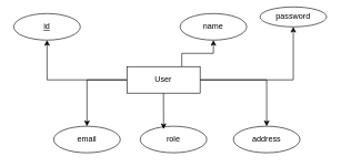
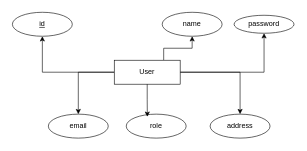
  <mxCell id="0" />
  <mxCell id="1" parent="0" />
  <mxCell id="2" style="edgeStyle=orthogonalEdgeStyle;rounded=0;orthogonalLoop=1;jettySize=auto;html=1;" edge="1" parent="1" source="7" target="8"><mxGeometry relative="1" as="geometry" /></mxCell>
  <mxCell id="3" style="edgeStyle=orthogonalEdgeStyle;rounded=0;orthogonalLoop=1;jettySize=auto;html=1;" edge="1" parent="1" source="7" target="11"><mxGeometry relative="1" as="geometry" /></mxCell>
  <mxCell id="4" style="edgeStyle=orthogonalEdgeStyle;rounded=0;orthogonalLoop=1;jettySize=auto;html=1;" edge="1" parent="1" source="7" target="9"><mxGeometry relative="1" as="geometry" /></mxCell>
  <mxCell id="5" style="edgeStyle=orthogonalEdgeStyle;rounded=0;orthogonalLoop=1;jettySize=auto;html=1;" edge="1" parent="1" source="7" target="13"><mxGeometry relative="1" as="geometry" /></mxCell>
  <mxCell id="6" style="edgeStyle=orthogonalEdgeStyle;rounded=0;orthogonalLoop=1;jettySize=auto;html=1;exitX=0.75;exitY=0;exitDx=0;exitDy=0;entryX=0.5;entryY=1;entryDx=0;entryDy=0;" edge="1" parent="1" source="7" target="10"><mxGeometry relative="1" as="geometry" /></mxCell>
  <mxCell id="7" value="User" style="html=1;dashed=0;whiteSpace=wrap;" vertex="1" parent="1"><mxGeometry x="190" y="100" width="110" height="40" as="geometry" /></mxCell>
  <mxCell id="8" value="id" style="ellipse;whiteSpace=wrap;html=1;align=center;fontStyle=4;" vertex="1" parent="1"><mxGeometry x="20" y="20" width="100" height="40" as="geometry" /></mxCell>
  <mxCell id="9" value="email" style="ellipse;whiteSpace=wrap;html=1;align=center;" vertex="1" parent="1"><mxGeometry x="80" y="190" width="100" height="40" as="geometry" /></mxCell>
  <mxCell id="10" value="name" style="ellipse;whiteSpace=wrap;html=1;align=center;" vertex="1" parent="1"><mxGeometry x="270" y="20" width="100" height="40" as="geometry" /></mxCell>
- <mxCell id="11" value="password" style="ellipse;whiteSpace=wrap;html=1;align=center;" vertex="1" parent="1"><mxGeometry x="390" y="10" width="100" height="30" as="geometry" /></mxCell>
+ <mxCell id="11" value="password" style="ellipse;whiteSpace=wrap;html=1;align=center;" vertex="1" parent="1"><mxGeometry x="390" y="25" width="100" height="30" as="geometry" /></mxCell>
  <mxCell id="12" value="role" style="ellipse;whiteSpace=wrap;html=1;align=center;" vertex="1" parent="1"><mxGeometry x="210" y="190" width="100" height="40" as="geometry" /></mxCell>
  <mxCell id="13" value="address" style="ellipse;whiteSpace=wrap;html=1;align=center;" vertex="1" parent="1"><mxGeometry x="350" y="190" width="100" height="40" as="geometry" /></mxCell>
  <mxCell id="14" style="edgeStyle=orthogonalEdgeStyle;rounded=0;orthogonalLoop=1;jettySize=auto;html=1;entryX=0.352;entryY=0.109;entryDx=0;entryDy=0;entryPerimeter=0;" edge="1" parent="1" source="7" target="12"><mxGeometry relative="1" as="geometry" /></mxCell>
